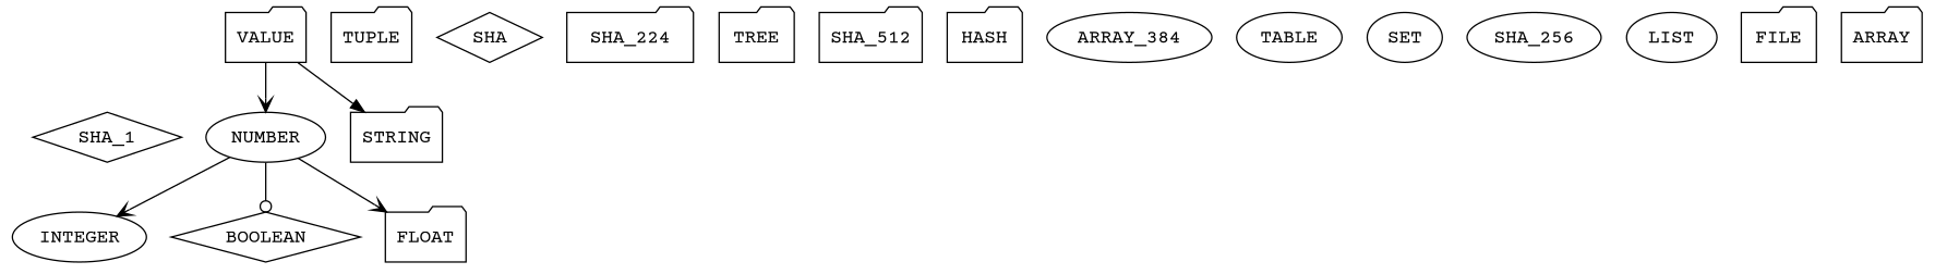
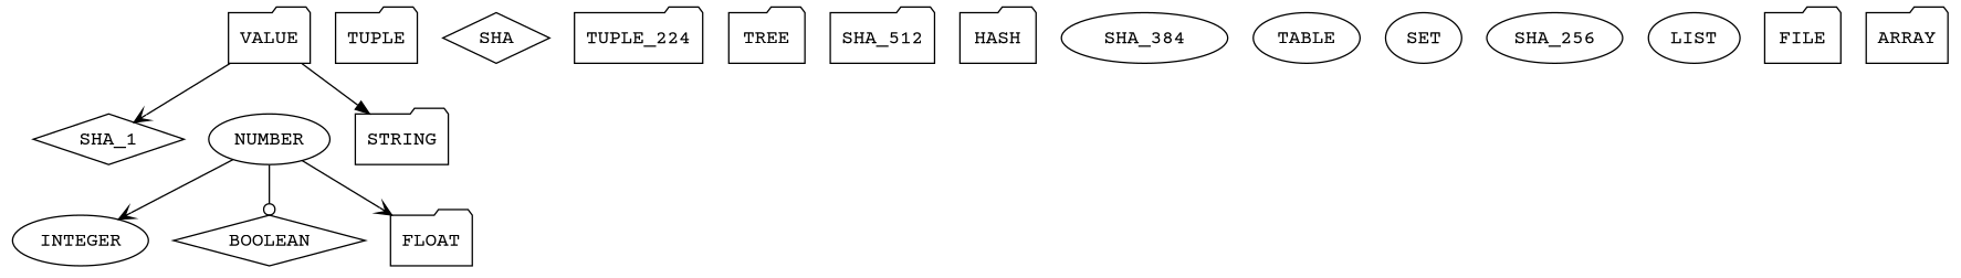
  digraph {
    fontname="Courier Prime"
    node [fontname="Courier Prime" shape=folder]
    edge [arrowhead=vee fontname="Courier Prime"]
    SHA_1 [shape=diamond]
    INTEGER [shape=ellipse]
    TUPLE
    n4 [label=SHA shape=diamond]
    BOOLEAN [shape=diamond]
-   SHA_224
+   SHA_224 [label=TUPLE_224]
    TREE
    SHA_512
    NUMBER [shape=ellipse]
    FLOAT
    HASH
-   SHA_384 [shape=ellipse label=ARRAY_384]
+   SHA_384 [shape=ellipse]
    TABLE [shape=ellipse]
    SET [shape=ellipse]
    SHA_256 [shape=ellipse]
    VALUE
    STRING
    LIST [shape=ellipse]
    FILE
    ARRAY
    NUMBER -> INTEGER
    NUMBER -> BOOLEAN [arrowhead=odot]
    NUMBER -> FLOAT
-   VALUE -> NUMBER
+   VALUE -> SHA_1
    VALUE -> STRING [arrowhead=normal]
  }
